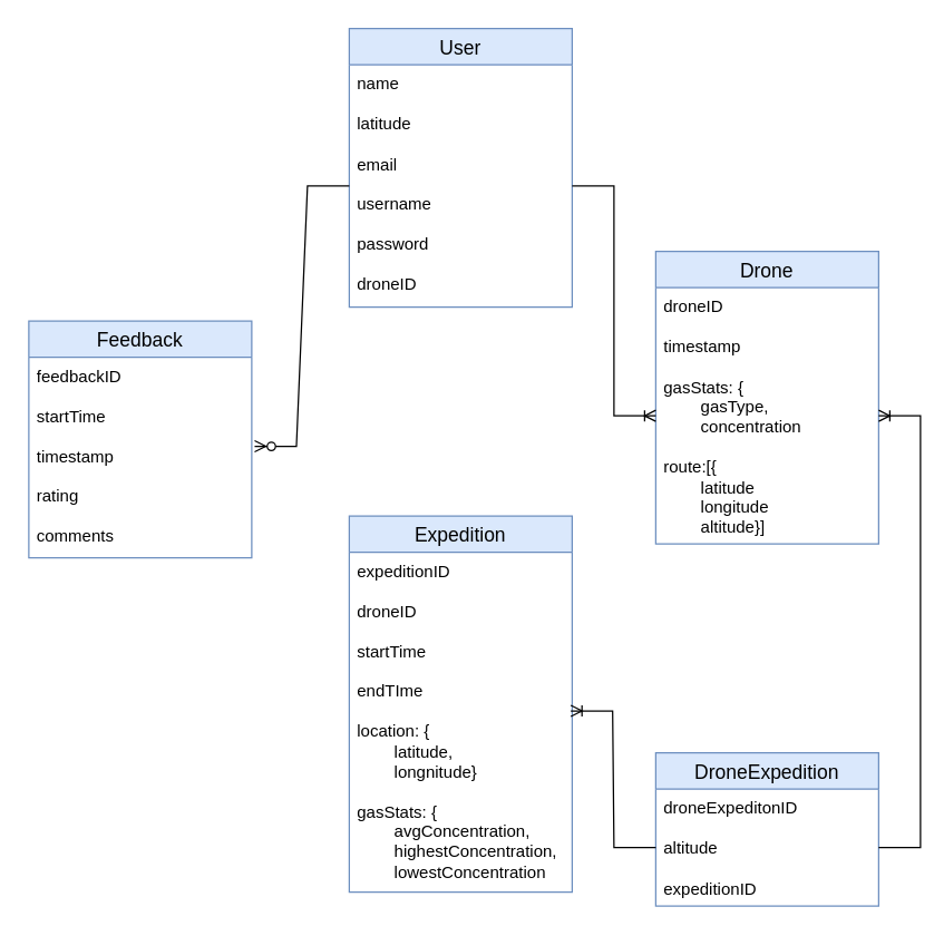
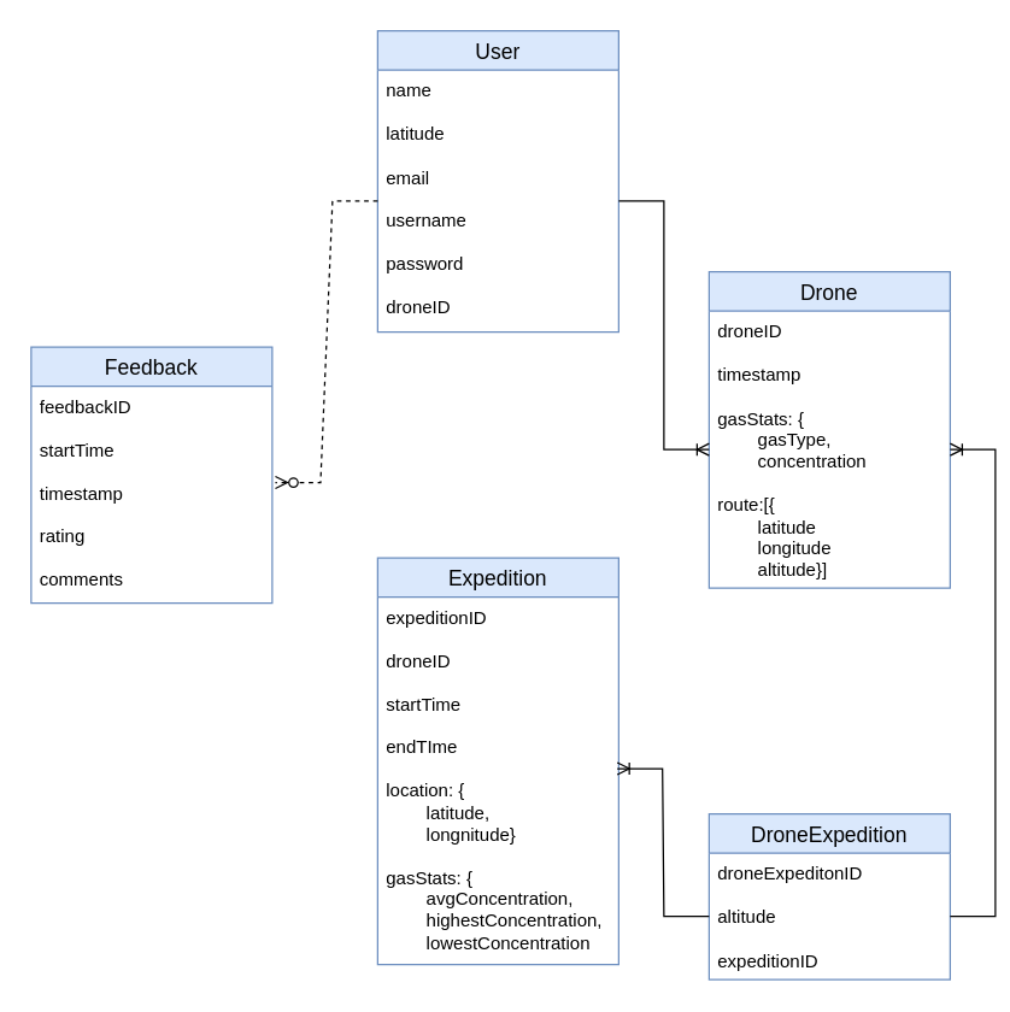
  <mxCell id="0" />
  <mxCell id="1" parent="0" />
  <mxCell id="2" value="User" style="swimlane;fontStyle=0;childLayout=stackLayout;horizontal=1;startSize=26;horizontalStack=0;resizeParent=1;resizeParentMax=0;resizeLast=0;collapsible=1;marginBottom=0;align=center;fontSize=14;fillColor=#dae8fc;strokeColor=#6c8ebf;" parent="1" vertex="1"><mxGeometry x="250" y="20" width="160" height="200" as="geometry" /></mxCell>
  <mxCell id="3" value="name&lt;div&gt;&lt;br&gt;&lt;/div&gt;&lt;div&gt;latitude&lt;/div&gt;&lt;div&gt;&lt;br&gt;&lt;/div&gt;&lt;div&gt;email&lt;/div&gt;&lt;div&gt;&lt;br&gt;&lt;/div&gt;&lt;div&gt;username&lt;/div&gt;&lt;div&gt;&lt;br&gt;&lt;/div&gt;&lt;div&gt;password&lt;/div&gt;&lt;div&gt;&lt;br&gt;&lt;/div&gt;&lt;div&gt;droneID&lt;/div&gt;&lt;div&gt;&lt;br&gt;&lt;/div&gt;" style="text;strokeColor=none;fillColor=none;spacingLeft=4;spacingRight=4;overflow=hidden;rotatable=0;points=[[0,0.5],[1,0.5]];portConstraint=eastwest;fontSize=12;whiteSpace=wrap;html=1;" parent="2" vertex="1"><mxGeometry y="26" width="160" height="174" as="geometry" /></mxCell>
  <mxCell id="4" value="Expedition" style="swimlane;fontStyle=0;childLayout=stackLayout;horizontal=1;startSize=26;horizontalStack=0;resizeParent=1;resizeParentMax=0;resizeLast=0;collapsible=1;marginBottom=0;align=center;fontSize=14;fillColor=#dae8fc;strokeColor=#6c8ebf;" parent="1" vertex="1"><mxGeometry x="250" y="370" width="160" height="270" as="geometry" /></mxCell>
  <mxCell id="5" value="expeditionID&lt;div&gt;&lt;br&gt;&lt;/div&gt;&lt;div&gt;droneID&lt;/div&gt;&lt;div&gt;&lt;br&gt;&lt;/div&gt;&lt;div&gt;startTime&lt;/div&gt;&lt;div&gt;&lt;br&gt;&lt;/div&gt;&lt;div&gt;endTIme&lt;/div&gt;&lt;div&gt;&lt;br&gt;&lt;/div&gt;&lt;div&gt;location: {&lt;/div&gt;&lt;div&gt;&lt;span style=&quot;white-space: pre;&quot;&gt;&#09;&lt;/span&gt;latitude,&lt;br&gt;&lt;/div&gt;&lt;div&gt;&lt;span style=&quot;white-space: pre;&quot;&gt;&#09;&lt;/span&gt;longnitude}&lt;/div&gt;&lt;div&gt;&lt;br&gt;&lt;/div&gt;&lt;div&gt;gasStats: {&lt;/div&gt;&lt;div&gt;&lt;span style=&quot;white-space: pre;&quot;&gt;&#09;&lt;/span&gt;avgConcentration,&lt;/div&gt;&lt;div&gt;&lt;span style=&quot;white-space: pre;&quot;&gt;&#09;&lt;/span&gt;highestConcentration,&lt;br&gt;&lt;/div&gt;&lt;div&gt;&lt;span style=&quot;white-space: pre;&quot;&gt;&#09;&lt;/span&gt;lowestConcentration&lt;br&gt;&lt;/div&gt;" style="text;strokeColor=none;fillColor=none;spacingLeft=4;spacingRight=4;overflow=hidden;rotatable=0;points=[[0,0.5],[1,0.5]];portConstraint=eastwest;fontSize=12;whiteSpace=wrap;html=1;" parent="4" vertex="1"><mxGeometry y="26" width="160" height="244" as="geometry" /></mxCell>
  <mxCell id="6" value="Drone" style="swimlane;fontStyle=0;childLayout=stackLayout;horizontal=1;startSize=26;horizontalStack=0;resizeParent=1;resizeParentMax=0;resizeLast=0;collapsible=1;marginBottom=0;align=center;fontSize=14;fillColor=#dae8fc;strokeColor=#6c8ebf;" parent="1" vertex="1"><mxGeometry x="470" y="180" width="160" height="210" as="geometry" /></mxCell>
  <mxCell id="7" value="droneID&lt;div&gt;&lt;br&gt;&lt;/div&gt;&lt;div&gt;timestamp&lt;/div&gt;&lt;div&gt;&lt;br&gt;&lt;/div&gt;&lt;div&gt;gasStats: {&lt;/div&gt;&lt;div&gt;&lt;span style=&quot;white-space: pre;&quot;&gt;&#09;&lt;/span&gt;gasType,&lt;br&gt;&lt;/div&gt;&lt;div&gt;&lt;span style=&quot;white-space: pre;&quot;&gt;&#09;&lt;/span&gt;concentration&lt;br&gt;&lt;/div&gt;&lt;div&gt;&lt;br&gt;&lt;/div&gt;&lt;div&gt;route:[{&lt;/div&gt;&lt;div&gt;&lt;span style=&quot;white-space: pre;&quot;&gt;&#09;&lt;/span&gt;latitude&lt;br&gt;&lt;/div&gt;&lt;div&gt;&lt;span style=&quot;white-space: pre;&quot;&gt;&#09;&lt;/span&gt;longitude&lt;br&gt;&lt;/div&gt;&lt;div&gt;&lt;span style=&quot;white-space: pre;&quot;&gt;&#09;&lt;/span&gt;altitude}]&lt;br&gt;&lt;/div&gt;&lt;div&gt;&lt;br&gt;&lt;/div&gt;" style="text;strokeColor=none;fillColor=none;spacingLeft=4;spacingRight=4;overflow=hidden;rotatable=0;points=[[0,0.5],[1,0.5]];portConstraint=eastwest;fontSize=12;whiteSpace=wrap;html=1;" parent="6" vertex="1"><mxGeometry y="26" width="160" height="184" as="geometry" /></mxCell>
  <mxCell id="8" value="Feedback" style="swimlane;fontStyle=0;childLayout=stackLayout;horizontal=1;startSize=26;horizontalStack=0;resizeParent=1;resizeParentMax=0;resizeLast=0;collapsible=1;marginBottom=0;align=center;fontSize=14;fillColor=#dae8fc;strokeColor=#6c8ebf;" parent="1" vertex="1"><mxGeometry x="20" y="230" width="160" height="170" as="geometry" /></mxCell>
  <mxCell id="9" value="&lt;div&gt;feedbackID&lt;/div&gt;&lt;div&gt;&lt;br&gt;&lt;/div&gt;&lt;div&gt;startTime&lt;/div&gt;&lt;div&gt;&lt;br&gt;&lt;/div&gt;&lt;div&gt;timestamp&lt;/div&gt;&lt;div&gt;&lt;br&gt;&lt;/div&gt;&lt;div&gt;rating&lt;/div&gt;&lt;div&gt;&lt;br&gt;&lt;/div&gt;&lt;div&gt;comments&lt;/div&gt;" style="text;strokeColor=none;fillColor=none;spacingLeft=4;spacingRight=4;overflow=hidden;rotatable=0;points=[[0,0.5],[1,0.5]];portConstraint=eastwest;fontSize=12;whiteSpace=wrap;html=1;" parent="8" vertex="1"><mxGeometry y="26" width="160" height="144" as="geometry" /></mxCell>
- <mxCell id="10" value="" style="edgeStyle=entityRelationEdgeStyle;fontSize=12;html=1;endArrow=ERzeroToMany;endFill=1;rounded=0;exitX=0;exitY=0.5;exitDx=0;exitDy=0;entryX=1.013;entryY=0.444;entryDx=0;entryDy=0;entryPerimeter=0;" parent="1" source="3" target="9" edge="1"><mxGeometry width="100" height="100" relative="1" as="geometry"><mxPoint x="410" y="320" as="sourcePoint" /><mxPoint x="510" y="220" as="targetPoint" /></mxGeometry></mxCell>
+ <mxCell id="10" value="" style="edgeStyle=entityRelationEdgeStyle;fontSize=12;html=1;endArrow=ERzeroToMany;endFill=1;rounded=0;exitX=0;exitY=0.5;exitDx=0;exitDy=0;entryX=1.013;entryY=0.444;entryDx=0;entryDy=0;entryPerimeter=0;dashed=1;" parent="1" source="3" target="9" edge="1"><mxGeometry width="100" height="100" relative="1" as="geometry"><mxPoint x="410" y="320" as="sourcePoint" /><mxPoint x="510" y="220" as="targetPoint" /></mxGeometry></mxCell>
  <mxCell id="11" value="" style="edgeStyle=entityRelationEdgeStyle;fontSize=12;html=1;endArrow=ERoneToMany;rounded=0;exitX=1;exitY=0.5;exitDx=0;exitDy=0;entryX=0;entryY=0.5;entryDx=0;entryDy=0;" parent="1" source="3" target="7" edge="1"><mxGeometry width="100" height="100" relative="1" as="geometry"><mxPoint x="560" y="320" as="sourcePoint" /><mxPoint x="660" y="220" as="targetPoint" /></mxGeometry></mxCell>
  <mxCell id="12" value="DroneExpedition" style="swimlane;fontStyle=0;childLayout=stackLayout;horizontal=1;startSize=26;horizontalStack=0;resizeParent=1;resizeParentMax=0;resizeLast=0;collapsible=1;marginBottom=0;align=center;fontSize=14;fillColor=#dae8fc;strokeColor=#6c8ebf;" parent="1" vertex="1"><mxGeometry x="470" y="540" width="160" height="110" as="geometry" /></mxCell>
  <mxCell id="13" value="droneExpeditonID&lt;div&gt;&lt;br&gt;&lt;/div&gt;&lt;div&gt;altitude&lt;/div&gt;&lt;div&gt;&lt;br&gt;&lt;/div&gt;&lt;div&gt;expeditionID&lt;/div&gt;" style="text;strokeColor=none;fillColor=none;spacingLeft=4;spacingRight=4;overflow=hidden;rotatable=0;points=[[0,0.5],[1,0.5]];portConstraint=eastwest;fontSize=12;whiteSpace=wrap;html=1;" parent="12" vertex="1"><mxGeometry y="26" width="160" height="84" as="geometry" /></mxCell>
  <mxCell id="14" value="" style="edgeStyle=entityRelationEdgeStyle;fontSize=12;html=1;endArrow=ERoneToMany;rounded=0;exitX=0;exitY=0.5;exitDx=0;exitDy=0;entryX=0.994;entryY=0.467;entryDx=0;entryDy=0;entryPerimeter=0;" parent="1" source="13" target="5" edge="1"><mxGeometry width="100" height="100" relative="1" as="geometry"><mxPoint x="560" y="540" as="sourcePoint" /><mxPoint x="660" y="440" as="targetPoint" /></mxGeometry></mxCell>
  <mxCell id="15" value="" style="edgeStyle=entityRelationEdgeStyle;fontSize=12;html=1;endArrow=ERoneToMany;rounded=0;exitX=1;exitY=0.5;exitDx=0;exitDy=0;entryX=1;entryY=0.5;entryDx=0;entryDy=0;" parent="1" source="13" target="7" edge="1"><mxGeometry width="100" height="100" relative="1" as="geometry"><mxPoint x="440" y="538" as="sourcePoint" /><mxPoint x="330" y="650" as="targetPoint" /></mxGeometry></mxCell>
